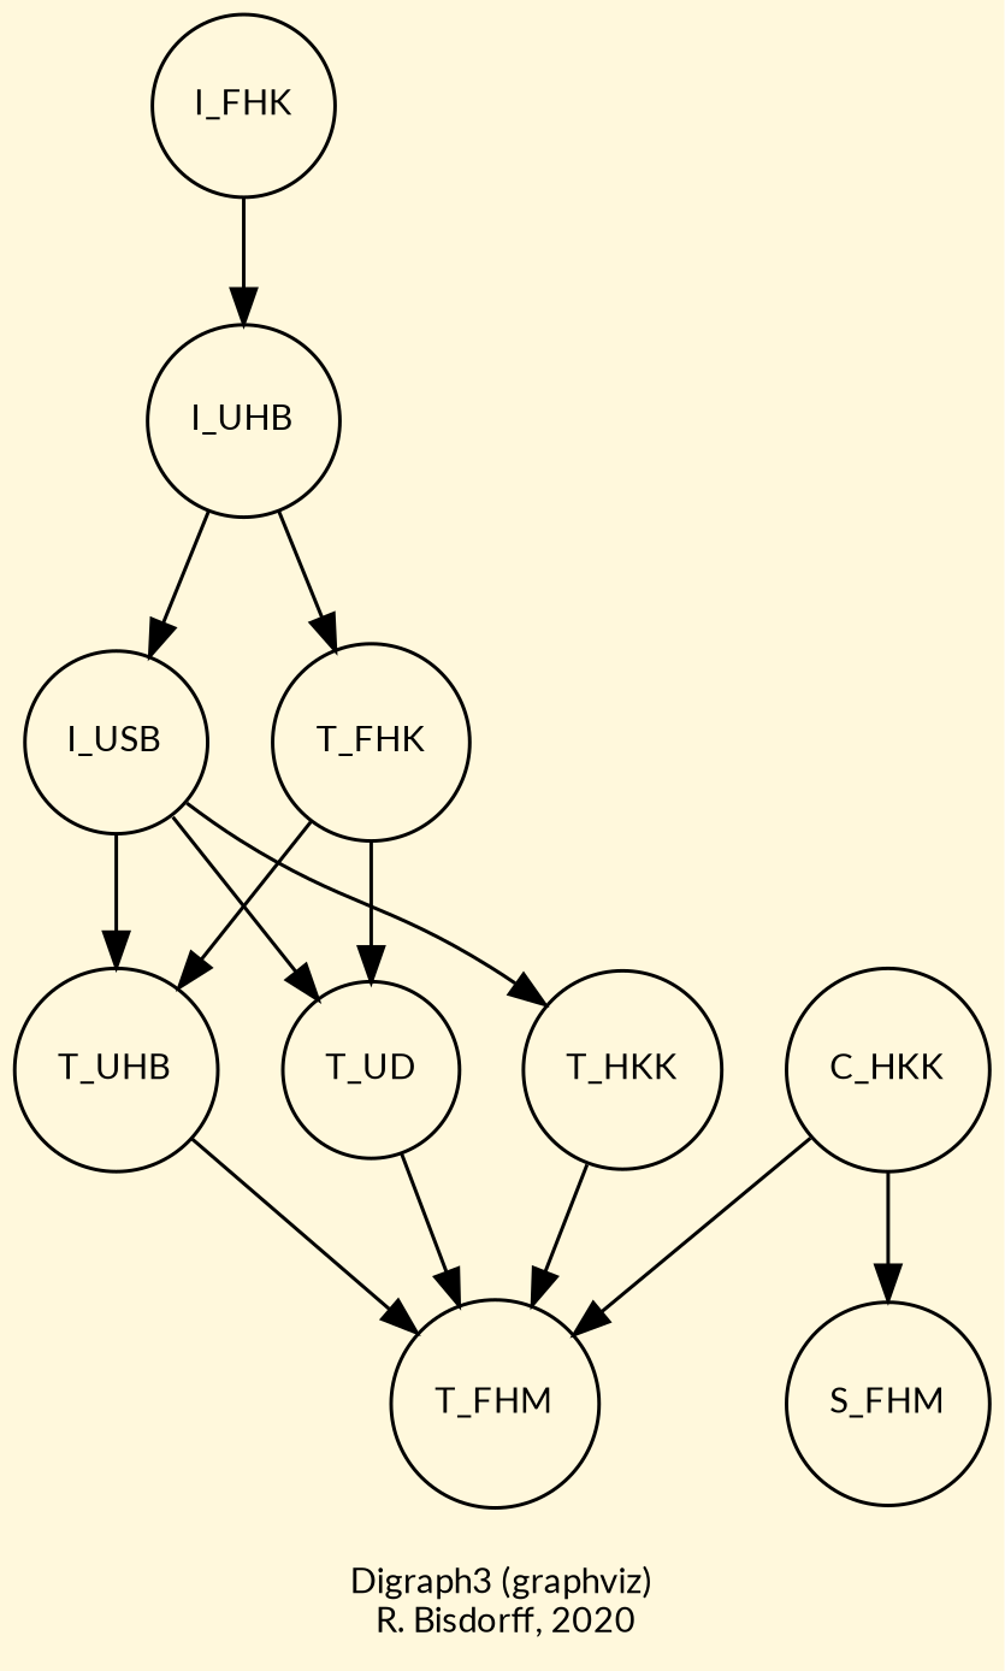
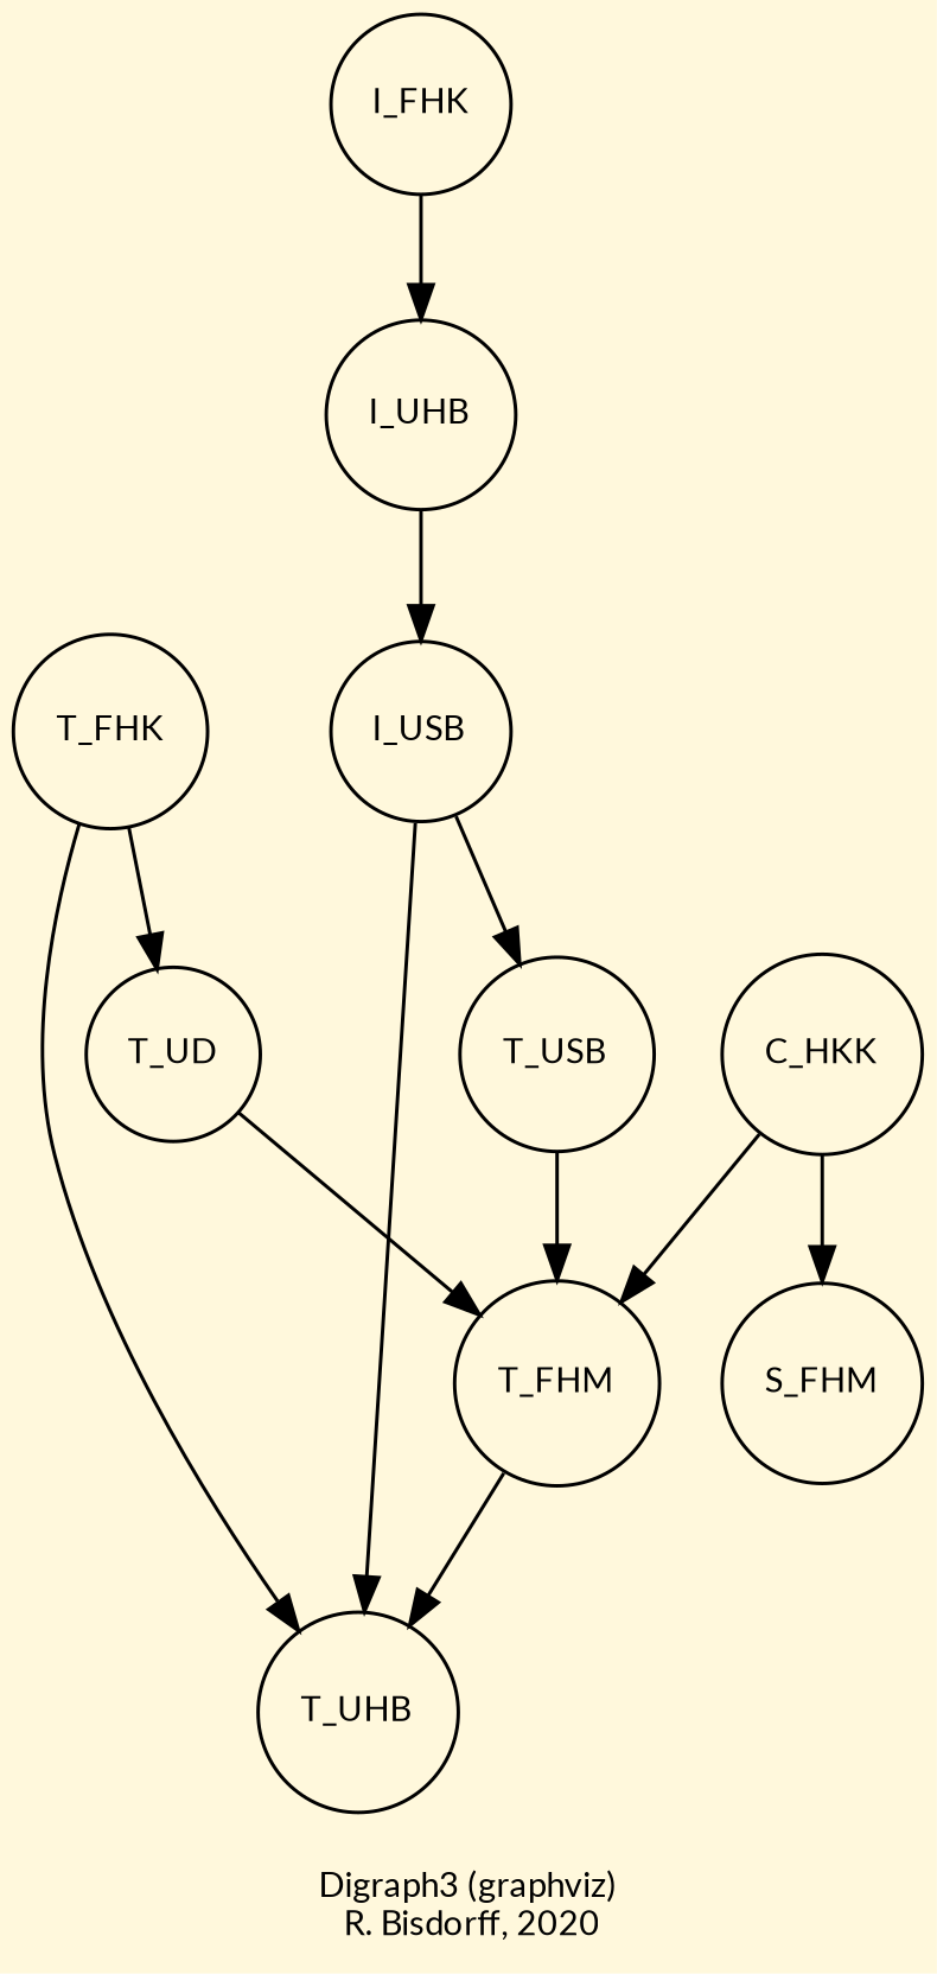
  digraph {
    bgcolor=cornsilk
    fontname=Lato
    fontsize=10
    label="\nDigraph3 (graphviz)\n R. Bisdorff, 2020"
    ordering=out
    node [fontname=Lato fontsize=10 shape=circle]
    edge [color=black fontname=Lato style="setlinewidth(1)"]
    n1 [label=I_FHK]
    n2 [label=I_UHB]
    n3 [label=I_USB]
    n4 [label=T_FHK]
    n5 [label=T_UHB]
    n6 [label=T_UD]
-   n7 [label=T_HKK]
+   n7 [label=T_USB]
    n8 [label=T_FHM]
    n9 [label=C_HKK]
    n10 [label=S_FHM]
    subgraph sub_1 {
      rank=0
      n1
    }
    subgraph sub_2 {
      rank=1
      n2
    }
    subgraph sub_3 {
      rank=2
      n3
    }
    subgraph sub_4 {
      rank=3
      n4
    }
    subgraph sub_5 {
      rank=4
      n5
    }
    subgraph sub_6 {
      rank=5
      n6
    }
    subgraph sub_7 {
      rank=6
      n7
    }
    subgraph sub_8 {
      rank=7
      n8
    }
    subgraph sub_9 {
      rank=8
      n9
    }
    subgraph sub_10 {
      rank=9
      n10
    }
    n1 -> n2
    n2 -> n3
-   n2 -> n4
    n3 -> n5
-   n3 -> n6
    n3 -> n7
    n4 -> n5
    n4 -> n6
-   n5 -> n8
+   n8 -> n5
    n6 -> n8
    n7 -> n8
    n9 -> n8
    n9 -> n10
  }
